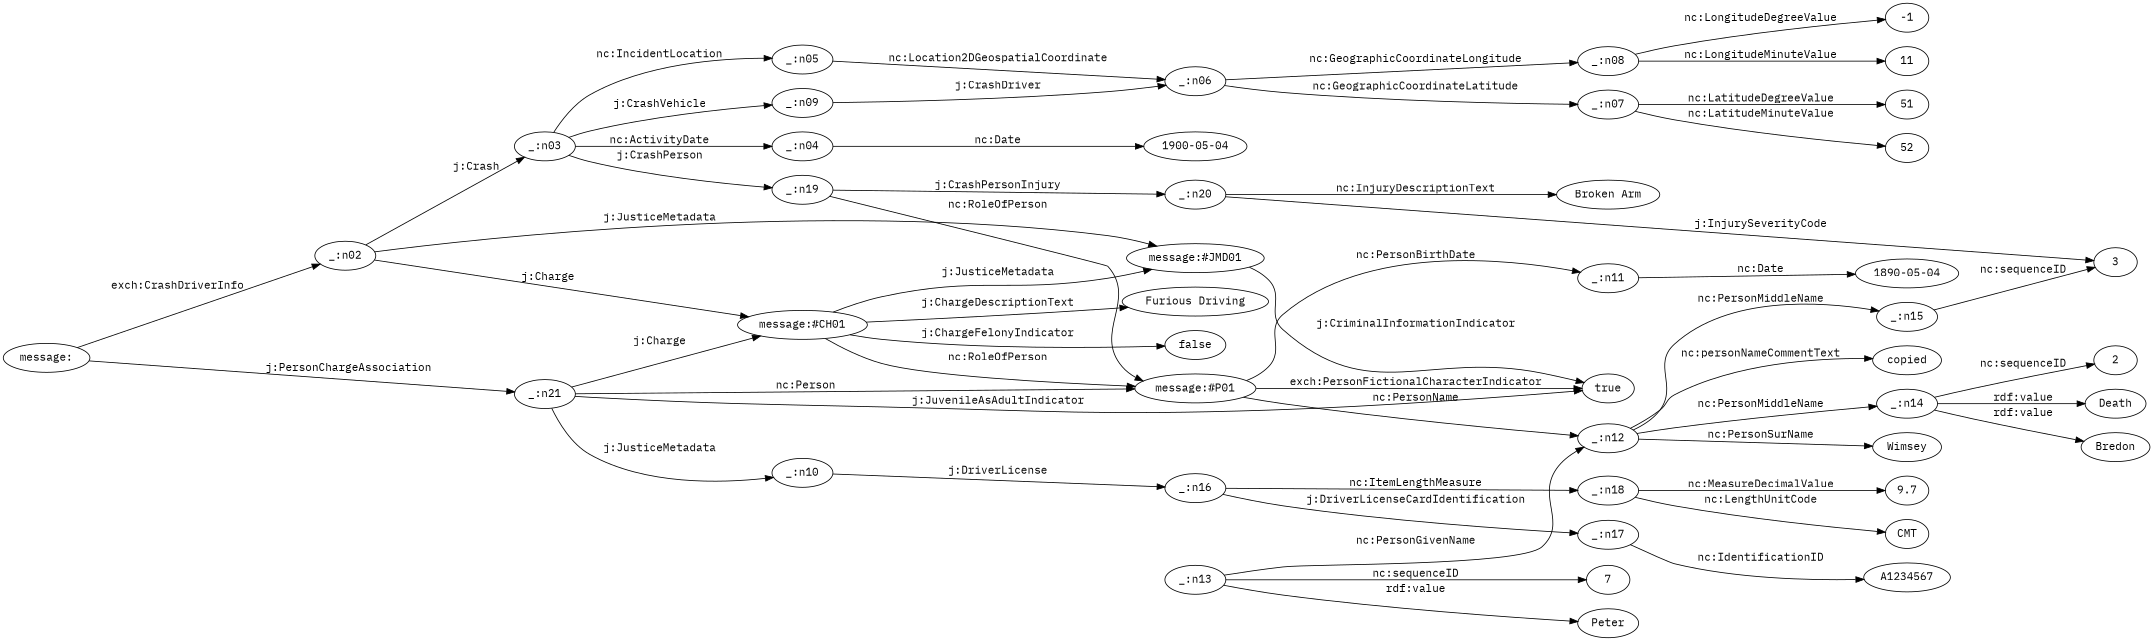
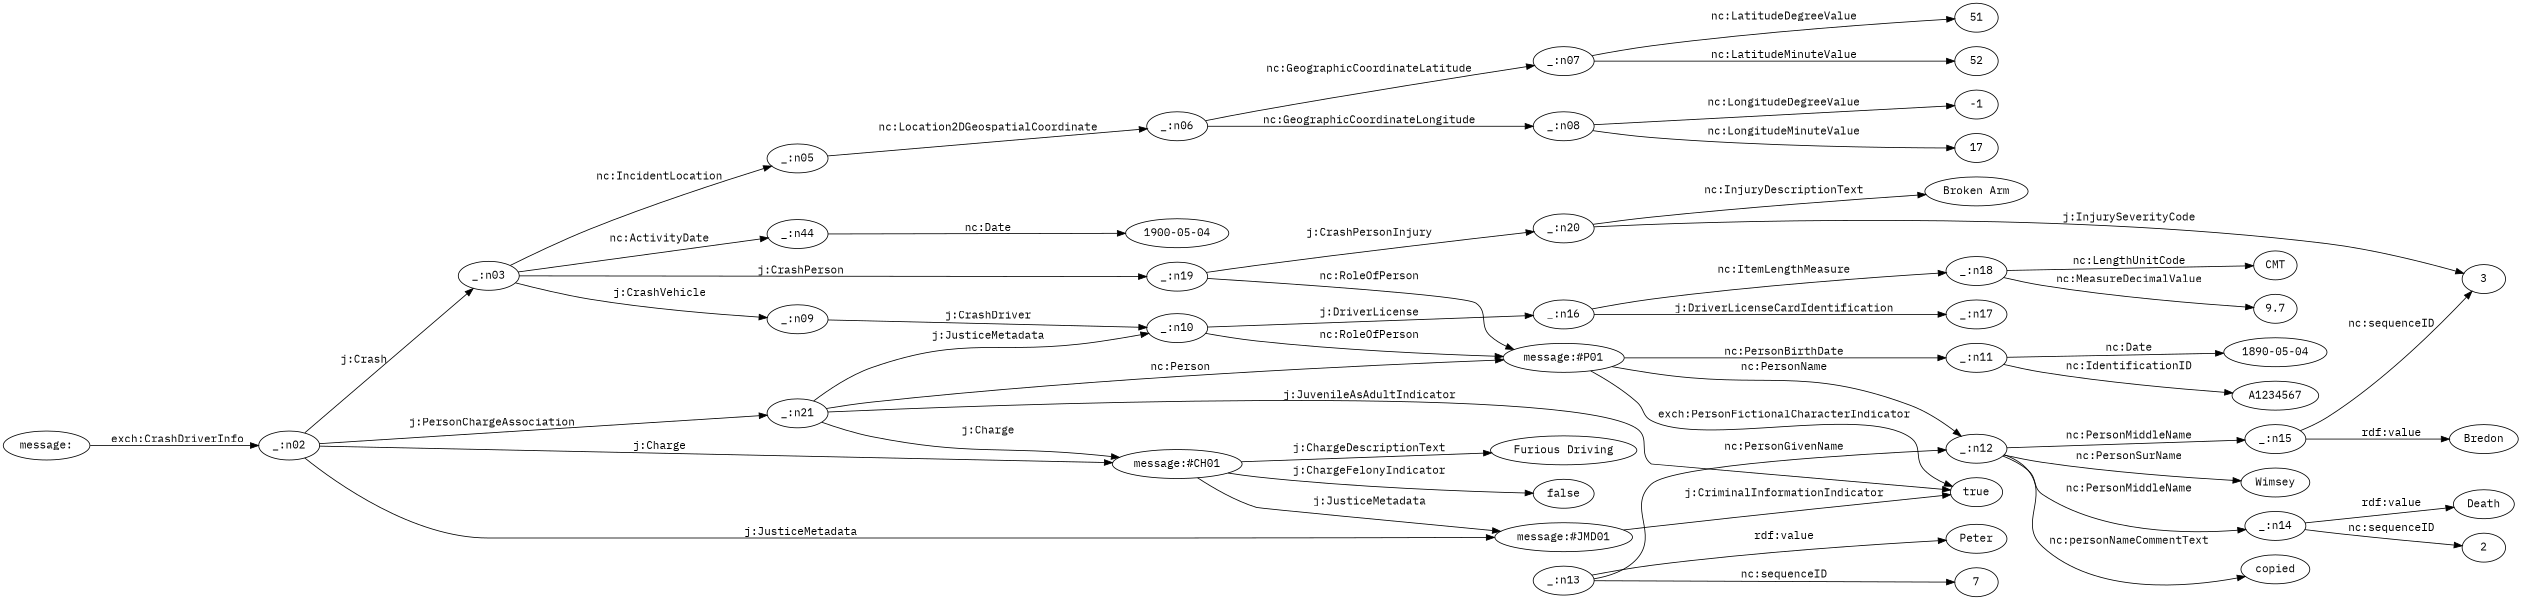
  digraph {
    fontname="IBM Plex Mono"
    rankdir=LR
    node [fontname="IBM Plex Mono"]
    edge [fontname="IBM Plex Mono"]
    "message:"
    "_:n02"
    "_:n03"
    "_:n21"
    "message:#CH01"
    "message:#JMD01"
-   "_:n04"
+   "_:n04" [label="_:n44"]
    "_:n05"
    "_:n09"
    "_:n19"
    "message:#P01"
    true
    "_:n10"
    "Furious Driving"
    false
    "1900-05-04"
    "_:n06"
    "_:n20"
    "_:n11"
    "_:n12"
    "_:n07"
    "_:n08"
    "_:n16"
    3
    "Broken Arm"
    51
    52
    -1
-   17 [label=11]
+   17
    "_:n17"
    "_:n18"
    "1890-05-04"
    copied
    "_:n14"
    "_:n15"
    Wimsey
    A1234567
    9.7
    CMT
    "_:n13"
    n41 [label=7]
    Peter
    2
    Death
    Bredon
    "message:" -> "_:n02" [label=" exch:CrashDriverInfo"]
    "_:n02" -> "_:n03" [label=" j:Crash"]
-   "message:" -> "_:n21" [label=" j:PersonChargeAssociation"]
+   "_:n02" -> "_:n21" [label=" j:PersonChargeAssociation"]
    "_:n02" -> "message:#CH01" [label=" j:Charge"]
    "_:n02" -> "message:#JMD01" [label=" j:JusticeMetadata"]
    "_:n03" -> "_:n04" [label=" nc:ActivityDate"]
    "_:n03" -> "_:n05" [label=" nc:IncidentLocation"]
    "_:n03" -> "_:n09" [label=" j:CrashVehicle"]
    "_:n03" -> "_:n19" [label=" j:CrashPerson"]
    "_:n21" -> "message:#CH01" [label=" j:Charge"]
    "_:n21" -> "message:#P01" [label=" nc:Person"]
    "_:n21" -> true [label=" j:JuvenileAsAdultIndicator"]
    "_:n21" -> "_:n10" [label=" j:JusticeMetadata"]
    "message:#CH01" -> "message:#JMD01" [label=" j:JusticeMetadata"]
    "message:#CH01" -> "Furious Driving" [label=" j:ChargeDescriptionText"]
    "message:#CH01" -> false [label=" j:ChargeFelonyIndicator"]
    "message:#JMD01" -> true [label=" j:CriminalInformationIndicator"]
    "_:n04" -> "1900-05-04" [label=" nc:Date"]
    "_:n05" -> "_:n06" [label=" nc:Location2DGeospatialCoordinate"]
-   "_:n09" -> "_:n06" [label=" j:CrashDriver"]
+   "_:n09" -> "_:n10" [label=" j:CrashDriver"]
    "_:n19" -> "message:#P01" [label=" nc:RoleOfPerson"]
    "_:n19" -> "_:n20" [label=" j:CrashPersonInjury"]
    "message:#P01" -> true [label=" exch:PersonFictionalCharacterIndicator"]
    "message:#P01" -> "_:n11" [label=" nc:PersonBirthDate"]
    "message:#P01" -> "_:n12" [label=" nc:PersonName"]
-   "message:#CH01" -> "message:#P01" [label=" nc:RoleOfPerson"]
+   "_:n10" -> "message:#P01" [label=" nc:RoleOfPerson"]
    "_:n10" -> "_:n16" [label=" j:DriverLicense"]
    "_:n06" -> "_:n07" [label=" nc:GeographicCoordinateLatitude"]
    "_:n06" -> "_:n08" [label=" nc:GeographicCoordinateLongitude"]
    "_:n20" -> 3 [label=" j:InjurySeverityCode"]
    "_:n20" -> "Broken Arm" [label=" nc:InjuryDescriptionText"]
    "_:n11" -> "1890-05-04" [label=" nc:Date"]
    "_:n12" -> copied [label=" nc:personNameCommentText"]
    "_:n12" -> "_:n14" [label=" nc:PersonMiddleName"]
    "_:n12" -> "_:n15" [label=" nc:PersonMiddleName"]
    "_:n12" -> Wimsey [label=" nc:PersonSurName"]
    "_:n07" -> 51 [label=" nc:LatitudeDegreeValue"]
    "_:n07" -> 52 [label=" nc:LatitudeMinuteValue"]
    "_:n08" -> -1 [label=" nc:LongitudeDegreeValue"]
    "_:n08" -> 17 [label=" nc:LongitudeMinuteValue"]
    "_:n16" -> "_:n17" [label=" j:DriverLicenseCardIdentification"]
    "_:n16" -> "_:n18" [label=" nc:ItemLengthMeasure"]
-   "_:n17" -> A1234567 [label=" nc:IdentificationID"]
+   "_:n11" -> A1234567 [label=" nc:IdentificationID"]
    "_:n18" -> 9.7 [label=" nc:MeasureDecimalValue"]
    "_:n18" -> CMT [label=" nc:LengthUnitCode"]
    "_:n14" -> 2 [label=" nc:sequenceID"]
    "_:n14" -> Death [label=" rdf:value"]
    "_:n15" -> 3 [label=" nc:sequenceID"]
-   "_:n14" -> Bredon [label=" rdf:value"]
+   "_:n15" -> Bredon [label=" rdf:value"]
    "_:n13" -> "_:n12" [label=" nc:PersonGivenName"]
    "_:n13" -> n41 [label=" nc:sequenceID"]
    "_:n13" -> Peter [label=" rdf:value"]
  }
